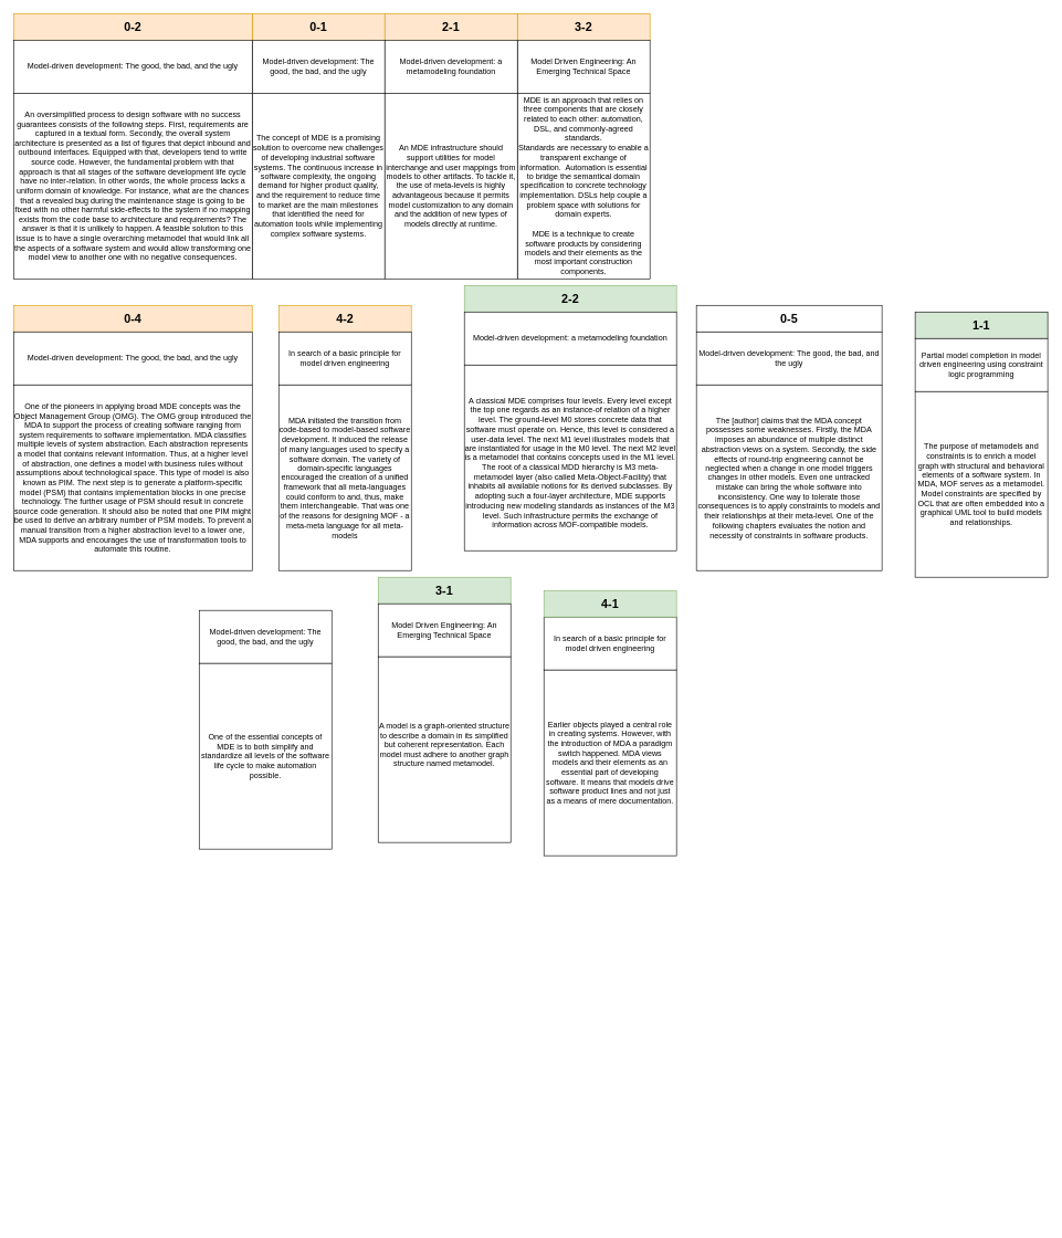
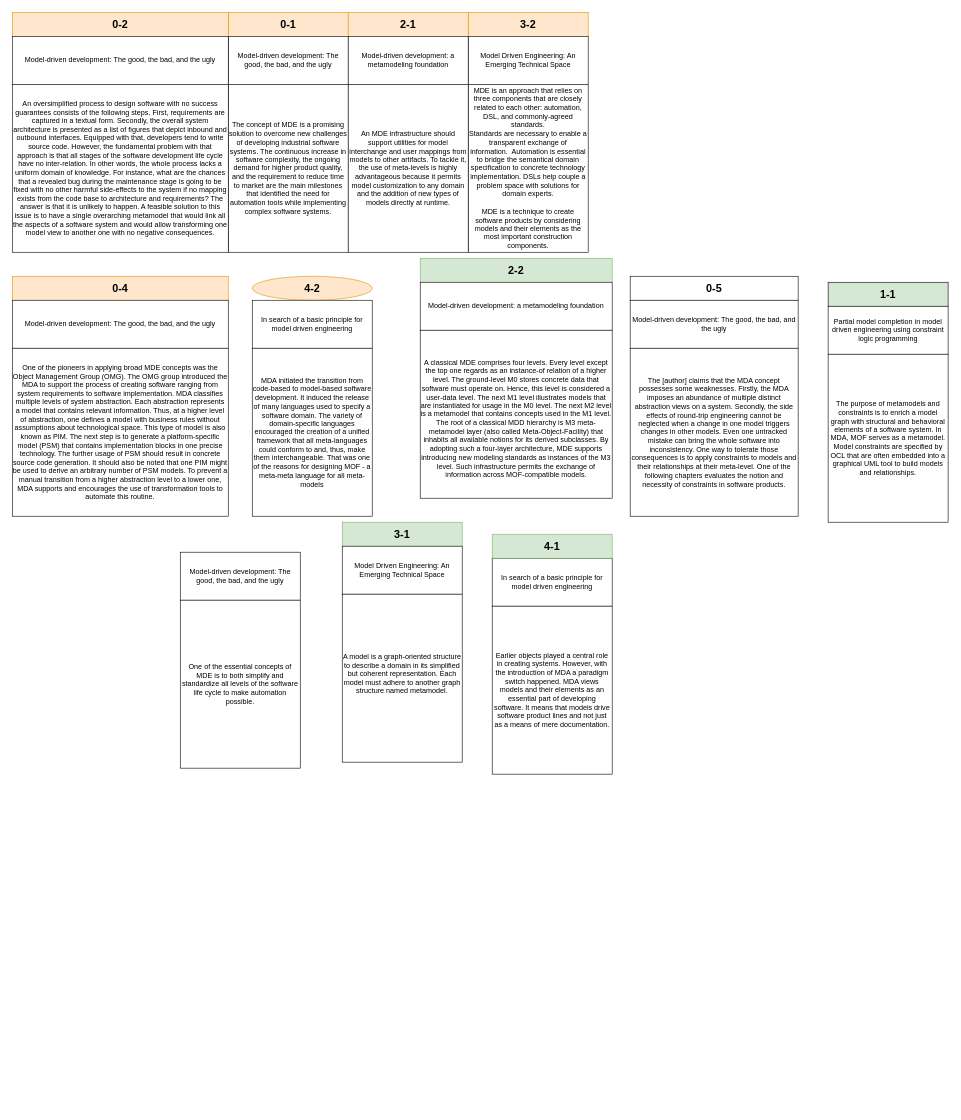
  <mxCell id="0" />
  <mxCell id="1" parent="0" />
  <mxCell id="2" value="" style="group" vertex="1" connectable="0" parent="1"><mxGeometry x="380" y="20" width="200" height="400" as="geometry" /></mxCell>
  <mxCell id="3" value="&lt;b&gt;&lt;font style=&quot;font-size: 18px;&quot;&gt;0-1&lt;/font&gt;&lt;/b&gt;" style="rounded=0;whiteSpace=wrap;html=1;fillColor=#ffe6cc;strokeColor=#d79b00;" vertex="1" parent="2"><mxGeometry width="200" height="40" as="geometry" /></mxCell>
  <mxCell id="4" value="Model-driven development: The good, the bad, and the ugly" style="rounded=0;whiteSpace=wrap;html=1;" vertex="1" parent="2"><mxGeometry y="40" width="200" height="80" as="geometry" /></mxCell>
  <mxCell id="5" value="The concept of MDE is a promising solution to overcome new challenges of developing industrial software systems. The continuous increase in software complexity, the ongoing demand for higher product quality, and the requirement to reduce time to market are the main milestones that identified the need for automation tools while implementing complex software systems." style="rounded=0;whiteSpace=wrap;html=1;" vertex="1" parent="2"><mxGeometry y="120" width="200" height="280" as="geometry" /></mxCell>
  <mxCell id="6" value="&lt;div style=&quot;font-size: 12px;&quot;&gt;&lt;br&gt;&lt;/div&gt;" style="text;html=1;align=center;verticalAlign=middle;resizable=0;points=[];autosize=1;strokeColor=none;fillColor=none;fontSize=18;" vertex="1" parent="1"><mxGeometry x="830" y="1815" width="20" height="30" as="geometry" /></mxCell>
  <mxCell id="7" value="" style="group" vertex="1" connectable="0" parent="1"><mxGeometry x="20" y="20" width="360" height="400" as="geometry" /></mxCell>
  <mxCell id="8" value="&lt;b&gt;&lt;font style=&quot;font-size: 18px;&quot;&gt;0-2&lt;/font&gt;&lt;/b&gt;" style="rounded=0;whiteSpace=wrap;html=1;fillColor=#ffe6cc;strokeColor=#d79b00;" vertex="1" parent="7"><mxGeometry width="360" height="40" as="geometry" /></mxCell>
  <mxCell id="9" value="Model-driven development: The good, the bad, and the ugly" style="rounded=0;whiteSpace=wrap;html=1;" vertex="1" parent="7"><mxGeometry y="40" width="360" height="80" as="geometry" /></mxCell>
  <mxCell id="10" value="An oversimplified process to design software with no success guarantees consists of the following steps. First, requirements are captured in a textual form. Secondly, the overall system architecture is presented as a list of figures that depict inbound and outbound interfaces. Equipped with that, developers tend to write source code. However, the fundamental problem with that approach is that all stages of the software development life cycle have no inter-relation. In other words, the whole process lacks a uniform domain of knowledge. For instance, what are the chances that a revealed bug during the maintenance stage is going to be fixed with no other harmful side-effects to the system if no mapping exists from the code base to architecture and requirements? The answer is that it is unlikely to happen. A feasible solution to this issue is to have a single overarching metamodel that would link all the aspects of a software system and would allow transforming one model view to another one with no negative consequences." style="rounded=0;whiteSpace=wrap;html=1;" vertex="1" parent="7"><mxGeometry y="120" width="360" height="280" as="geometry" /></mxCell>
  <mxCell id="11" value="" style="group" vertex="1" connectable="0" parent="1"><mxGeometry x="300" y="880" width="200" height="400" as="geometry" /></mxCell>
  <mxCell id="12" value="Model-driven development: The good, the bad, and the ugly" style="rounded=0;whiteSpace=wrap;html=1;" vertex="1" parent="11"><mxGeometry y="40" width="200" height="80" as="geometry" /></mxCell>
  <mxCell id="13" value="One of the essential concepts of MDE is to both simplify and standardize all levels of the software life cycle to make automation possible." style="rounded=0;whiteSpace=wrap;html=1;" vertex="1" parent="11"><mxGeometry y="120" width="200" height="280" as="geometry" /></mxCell>
  <mxCell id="14" value="" style="group" vertex="1" connectable="0" parent="1"><mxGeometry x="20" y="460" width="360" height="400" as="geometry" /></mxCell>
  <mxCell id="15" value="&lt;b&gt;&lt;font style=&quot;font-size: 18px;&quot;&gt;0-4&lt;/font&gt;&lt;/b&gt;" style="rounded=0;whiteSpace=wrap;html=1;fillColor=#ffe6cc;strokeColor=#d79b00;" vertex="1" parent="14"><mxGeometry width="360" height="40" as="geometry" /></mxCell>
  <mxCell id="16" value="Model-driven development: The good, the bad, and the ugly" style="rounded=0;whiteSpace=wrap;html=1;" vertex="1" parent="14"><mxGeometry y="40" width="360" height="80" as="geometry" /></mxCell>
  <mxCell id="17" value="One of the pioneers in applying broad MDE concepts was the Object Management Group (OMG). The OMG group introduced the MDA to support the process of creating software ranging from system requirements to software implementation. MDA classifies multiple levels of system abstraction. Each abstraction represents a model that contains relevant information. Thus, at a higher level of abstraction, one defines a model with business rules without assumptions about technological space. This type of model is also known as PIM. The next step is to generate a platform-specific model (PSM) that contains implementation blocks in one precise technology. The further usage of PSM should result in concrete source code generation. It should also be noted that one PIM might be used to derive an arbitrary number of PSM models. To prevent a manual transition from a higher abstraction level to a lower one, MDA supports and encourages the use of transformation tools to automate this routine." style="rounded=0;whiteSpace=wrap;html=1;" vertex="1" parent="14"><mxGeometry y="120" width="360" height="280" as="geometry" /></mxCell>
  <mxCell id="18" value="" style="group" vertex="1" connectable="0" parent="1"><mxGeometry x="1380" y="470" width="200" height="400" as="geometry" /></mxCell>
  <mxCell id="19" value="&lt;b&gt;&lt;font style=&quot;font-size: 18px;&quot;&gt;1-1&lt;/font&gt;&lt;/b&gt;" style="rounded=0;whiteSpace=wrap;html=1;fillColor=#d5e8d4;" vertex="1" parent="18"><mxGeometry width="200" height="40" as="geometry" /></mxCell>
  <mxCell id="20" value="Partial model completion in model driven engineering using constraint logic programming" style="rounded=0;whiteSpace=wrap;html=1;" vertex="1" parent="18"><mxGeometry y="40" width="200" height="80" as="geometry" /></mxCell>
  <mxCell id="21" value="The purpose of metamodels and constraints is to enrich a model graph with structural and behavioral elements of a software system. In MDA, MOF serves as a metamodel. Model constraints are specified by OCL that are often embedded into a graphical UML tool to build models and relationships." style="rounded=0;whiteSpace=wrap;html=1;" vertex="1" parent="18"><mxGeometry y="120" width="200" height="280" as="geometry" /></mxCell>
  <mxCell id="22" value="" style="group" vertex="1" connectable="0" parent="1"><mxGeometry x="570" y="870" width="200" height="400" as="geometry" /></mxCell>
  <mxCell id="23" value="&lt;b&gt;&lt;font style=&quot;font-size: 18px;&quot;&gt;3-1&lt;/font&gt;&lt;/b&gt;" style="rounded=0;whiteSpace=wrap;html=1;fillColor=#d5e8d4;strokeColor=#82b366;" vertex="1" parent="22"><mxGeometry width="200" height="40" as="geometry" /></mxCell>
  <mxCell id="24" value="Model Driven Engineering: An Emerging Technical Space" style="rounded=0;whiteSpace=wrap;html=1;" vertex="1" parent="22"><mxGeometry y="40" width="200" height="80" as="geometry" /></mxCell>
  <mxCell id="25" value="&lt;div&gt;A model is a graph-oriented structure to describe a domain in its simplified but coherent representation. Each model must adhere to another graph structure named metamodel.&lt;/div&gt;&lt;div&gt;&lt;br style=&quot;&quot;&gt;&lt;/div&gt;" style="rounded=0;whiteSpace=wrap;html=1;" vertex="1" parent="22"><mxGeometry y="120" width="200" height="280" as="geometry" /></mxCell>
  <mxCell id="26" value="&lt;div&gt;&lt;br&gt;&lt;/div&gt;&lt;div&gt;&lt;br&gt;&lt;/div&gt;&lt;div&gt;&lt;br&gt;&lt;/div&gt;&lt;div&gt;&lt;br&gt;&lt;/div&gt;" style="text;html=1;align=center;verticalAlign=middle;resizable=0;points=[];autosize=1;strokeColor=none;fillColor=none;fontSize=12;" vertex="1" parent="1"><mxGeometry x="1135" y="1750" width="20" height="70" as="geometry" /></mxCell>
  <mxCell id="27" value="" style="group" vertex="1" connectable="0" parent="1"><mxGeometry x="420" y="460" width="200" height="400" as="geometry" /></mxCell>
- <mxCell id="28" value="&lt;b&gt;&lt;font style=&quot;font-size: 18px;&quot;&gt;4-2&lt;/font&gt;&lt;/b&gt;" style="rounded=0;whiteSpace=wrap;html=1;fillColor=#ffe6cc;strokeColor=#d79b00;" vertex="1" parent="27"><mxGeometry width="200" height="40" as="geometry" /></mxCell>
+ <mxCell id="28" value="&lt;b&gt;&lt;font style=&quot;font-size: 18px;&quot;&gt;4-2&lt;/font&gt;&lt;/b&gt;" style="ellipse;whiteSpace=wrap;html=1;fillColor=#ffe6cc;strokeColor=#d79b00;" vertex="1" parent="27"><mxGeometry width="200" height="40" as="geometry" /></mxCell>
  <mxCell id="29" value="In search of a basic principle for model driven engineering" style="rounded=0;whiteSpace=wrap;html=1;" vertex="1" parent="27"><mxGeometry y="40" width="200" height="80" as="geometry" /></mxCell>
  <mxCell id="30" value="&lt;div&gt;&lt;div style=&quot;&quot;&gt;MDA initiated the transition from code-based to model-based software development. It induced the release of many languages used to specify a software domain. The variety of domain-specific languages encouraged the creation of a unified framework that all meta-languages could conform to and, thus, make them interchangeable. That was one of the reasons for designing MOF - a meta-meta language for all meta-models&lt;br&gt;&lt;/div&gt;&lt;/div&gt;" style="rounded=0;whiteSpace=wrap;html=1;" vertex="1" parent="27"><mxGeometry y="120" width="200" height="280" as="geometry" /></mxCell>
  <mxCell id="31" value="" style="group" vertex="1" connectable="0" parent="1"><mxGeometry x="700" y="430" width="320" height="720" as="geometry" /></mxCell>
  <mxCell id="32" value="&lt;b&gt;&lt;font style=&quot;font-size: 18px;&quot;&gt;2-2&lt;/font&gt;&lt;/b&gt;" style="rounded=0;whiteSpace=wrap;html=1;fillColor=#d5e8d4;strokeColor=#82b366;" vertex="1" parent="31"><mxGeometry width="320" height="40" as="geometry" /></mxCell>
  <mxCell id="33" value="Model-driven development: a metamodeling foundation" style="rounded=0;whiteSpace=wrap;html=1;" vertex="1" parent="31"><mxGeometry y="40" width="320" height="80" as="geometry" /></mxCell>
  <mxCell id="34" value="&lt;br&gt;&lt;div&gt;A classical MDE comprises four levels. Every level except the top one regards as an instance-of relation of a higher level. The ground-level M0 stores concrete data that software must operate on. Hence, this level is considered a user-data level. The next M1 level illustrates models that are instantiated for usage in the M0 level. The next M2 level is a metamodel that contains concepts used in the M1 level. The root of a classical MDD hierarchy is M3 meta-metamodel layer (also called Meta-Object-Facility) that inhabits all available notions for its derived subclasses. By adopting such a four-layer architecture, MDE supports introducing new modeling standards as instances of the M3 level. Such infrastructure permits the exchange of information across MOF-compatible models.&lt;/div&gt;" style="rounded=0;whiteSpace=wrap;html=1;" vertex="1" parent="31"><mxGeometry y="120" width="320" height="280" as="geometry" /></mxCell>
  <mxCell id="35" value="" style="group" vertex="1" connectable="0" parent="31"><mxGeometry x="120" y="460" width="200" height="400" as="geometry" /></mxCell>
  <mxCell id="36" value="In search of a basic principle for model driven engineering" style="rounded=0;whiteSpace=wrap;html=1;" vertex="1" parent="35"><mxGeometry y="40" width="200" height="80" as="geometry" /></mxCell>
  <mxCell id="37" value="&lt;div&gt;&lt;div style=&quot;&quot;&gt;Earlier objects played a central role in creating systems. However, with the introduction of MDA a paradigm switch happened. MDA views models and their elements as an essential part of developing software. It means that models drive software product lines and not just as a means of mere documentation.&lt;br&gt;&lt;/div&gt;&lt;/div&gt;" style="rounded=0;whiteSpace=wrap;html=1;" vertex="1" parent="35"><mxGeometry y="120" width="200" height="280" as="geometry" /></mxCell>
  <mxCell id="38" value="&lt;b&gt;&lt;font style=&quot;font-size: 18px;&quot;&gt;4-1&lt;/font&gt;&lt;/b&gt;" style="rounded=0;whiteSpace=wrap;html=1;fillColor=#d5e8d4;strokeColor=#82b366;" vertex="1" parent="31"><mxGeometry x="120" y="460" width="200" height="40" as="geometry" /></mxCell>
  <mxCell id="39" value="" style="group" vertex="1" connectable="0" parent="1"><mxGeometry x="1050" y="460" width="280" height="400" as="geometry" /></mxCell>
  <mxCell id="40" value="&lt;b&gt;&lt;font style=&quot;font-size: 18px;&quot;&gt;0-5&lt;/font&gt;&lt;/b&gt;" style="rounded=0;whiteSpace=wrap;html=1;" vertex="1" parent="39"><mxGeometry width="280" height="40" as="geometry" /></mxCell>
  <mxCell id="41" value="Model-driven development: The good, the bad, and the ugly" style="rounded=0;whiteSpace=wrap;html=1;" vertex="1" parent="39"><mxGeometry y="40" width="280" height="80" as="geometry" /></mxCell>
  <mxCell id="42" value="&lt;br&gt;&lt;div&gt;The [author] claims that the MDA concept possesses some weaknesses. Firstly, the MDA imposes an abundance of multiple distinct abstraction views on a system. Secondly, the side effects of round-trip engineering cannot be neglected when a change in one model triggers changes in other models. Even one untracked mistake can bring the whole software into inconsistency. One way to tolerate those consequences is to apply constraints to models and their relationships at their meta-level. One of the following chapters evaluates the notion and necessity of constraints in software products.&lt;/div&gt;&lt;div&gt;&lt;br&gt;&lt;/div&gt;" style="rounded=0;whiteSpace=wrap;html=1;" vertex="1" parent="39"><mxGeometry y="120" width="280" height="280" as="geometry" /></mxCell>
  <mxCell id="43" value="" style="group" vertex="1" connectable="0" parent="1"><mxGeometry x="780" y="20" width="200" height="400" as="geometry" /></mxCell>
  <mxCell id="44" value="&lt;b&gt;&lt;font style=&quot;font-size: 18px;&quot;&gt;3-2&lt;/font&gt;&lt;/b&gt;" style="rounded=0;whiteSpace=wrap;html=1;fillColor=#ffe6cc;strokeColor=#d79b00;" vertex="1" parent="43"><mxGeometry width="200" height="40" as="geometry" /></mxCell>
  <mxCell id="45" value="Model Driven Engineering: An Emerging Technical Space" style="rounded=0;whiteSpace=wrap;html=1;" vertex="1" parent="43"><mxGeometry y="40" width="200" height="80" as="geometry" /></mxCell>
  <mxCell id="46" value="&lt;div&gt;&lt;div style=&quot;&quot;&gt;MDE is an approach that relies on three components that are closely related to each other: automation, DSL, and commonly-agreed standards.&lt;/div&gt;&lt;div style=&quot;&quot;&gt;Standards are necessary to enable a transparent exchange of information.&amp;nbsp; Automation is essential to bridge the semantical domain specification to concrete technology implementation. DSLs help couple a problem space with solutions for domain experts.&lt;/div&gt;&lt;/div&gt;&lt;div style=&quot;&quot;&gt;&lt;br&gt;&lt;/div&gt;&lt;div style=&quot;&quot;&gt;&lt;span style=&quot;&quot;&gt;MDE is a technique to create software products by considering models and their elements as the most important construction components.&lt;/span&gt;&lt;br&gt;&lt;/div&gt;" style="rounded=0;whiteSpace=wrap;html=1;" vertex="1" parent="43"><mxGeometry y="120" width="200" height="280" as="geometry" /></mxCell>
  <mxCell id="47" value="" style="group" vertex="1" connectable="0" parent="1"><mxGeometry x="580" y="20" width="200" height="400" as="geometry" /></mxCell>
  <mxCell id="48" value="&lt;b&gt;&lt;font style=&quot;font-size: 18px;&quot;&gt;2-1&lt;/font&gt;&lt;/b&gt;" style="rounded=0;whiteSpace=wrap;html=1;fillColor=#ffe6cc;strokeColor=#d79b00;" vertex="1" parent="47"><mxGeometry width="200" height="40" as="geometry" /></mxCell>
  <mxCell id="49" value="Model-driven development: a metamodeling foundation" style="rounded=0;whiteSpace=wrap;html=1;" vertex="1" parent="47"><mxGeometry y="40" width="200" height="80" as="geometry" /></mxCell>
  <mxCell id="50" value="An MDE infrastructure should support utilities for model interchange and user mappings from models to other artifacts. To tackle it, the use of meta-levels is highly advantageous because it permits model customization to any domain and the addition of new types of models directly at runtime." style="rounded=0;whiteSpace=wrap;html=1;" vertex="1" parent="47"><mxGeometry y="120" width="200" height="280" as="geometry" /></mxCell>
